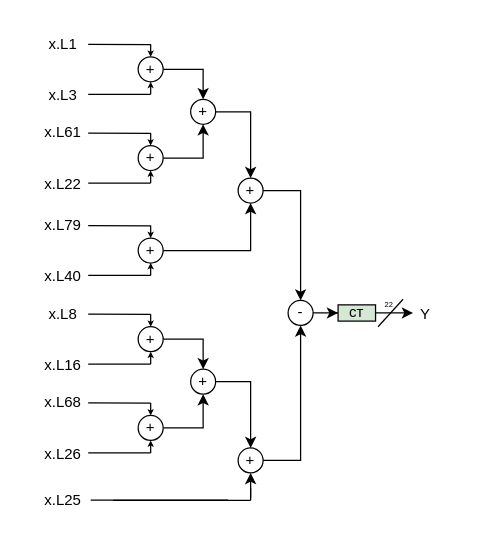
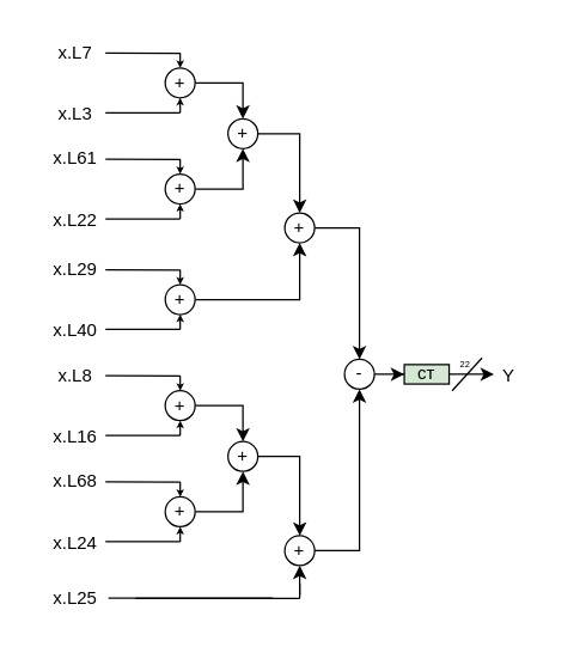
  <mxCell id="0" />
  <mxCell id="1" parent="0" />
- <mxCell id="2" value="x.L1" style="text;html=1;align=center;verticalAlign=middle;whiteSpace=wrap;rounded=0;" vertex="1" parent="1"><mxGeometry x="20" y="20" width="60" height="30" as="geometry" /></mxCell>
+ <mxCell id="2" value="x.L7" style="text;html=1;align=center;verticalAlign=middle;whiteSpace=wrap;rounded=0;" vertex="1" parent="1"><mxGeometry x="20" y="20" width="60" height="30" as="geometry" /></mxCell>
  <mxCell id="3" value="x.L3" style="text;html=1;align=center;verticalAlign=middle;whiteSpace=wrap;rounded=0;" vertex="1" parent="1"><mxGeometry x="20" y="61" width="60" height="30" as="geometry" /></mxCell>
  <mxCell id="4" style="edgeStyle=orthogonalEdgeStyle;rounded=0;orthogonalLoop=1;jettySize=auto;html=1;entryX=0.5;entryY=0;entryDx=0;entryDy=0;" edge="1" parent="1" source="5" target="43"><mxGeometry relative="1" as="geometry" /></mxCell>
  <mxCell id="5" value="+" style="ellipse;whiteSpace=wrap;html=1;aspect=fixed;" vertex="1" parent="1"><mxGeometry x="110" y="45" width="20" height="20" as="geometry" /></mxCell>
  <mxCell id="6" value="" style="endArrow=none;html=1;rounded=0;" edge="1" parent="1"><mxGeometry width="50" height="50" relative="1" as="geometry"><mxPoint x="70" y="75" as="sourcePoint" /><mxPoint x="120" y="75" as="targetPoint" /></mxGeometry></mxCell>
  <mxCell id="7" value="" style="endArrow=none;html=1;rounded=0;" edge="1" parent="1"><mxGeometry width="50" height="50" relative="1" as="geometry"><mxPoint x="70" y="35" as="sourcePoint" /><mxPoint x="120" y="35.2" as="targetPoint" /></mxGeometry></mxCell>
  <mxCell id="8" value="" style="endArrow=classic;html=1;rounded=0;horizontal=1;fontSize=5;fontFamily=Georgia;endSize=2;entryX=0.5;entryY=0;entryDx=0;entryDy=0;" edge="1" parent="1" target="5"><mxGeometry width="50" height="50" relative="1" as="geometry"><mxPoint x="120" y="35" as="sourcePoint" /><mxPoint x="119.9" y="38" as="targetPoint" /></mxGeometry></mxCell>
  <mxCell id="9" value="" style="endArrow=classic;html=1;rounded=0;entryX=0.5;entryY=1;entryDx=0;entryDy=0;endSize=2;" edge="1" parent="1" target="5"><mxGeometry width="50" height="50" relative="1" as="geometry"><mxPoint x="120" y="75" as="sourcePoint" /><mxPoint x="180" y="65" as="targetPoint" /></mxGeometry></mxCell>
  <mxCell id="10" value="x.L61" style="text;html=1;align=center;verticalAlign=middle;whiteSpace=wrap;rounded=0;" vertex="1" parent="1"><mxGeometry x="20" y="91" width="60" height="30" as="geometry" /></mxCell>
  <mxCell id="11" value="x.L22" style="text;html=1;align=center;verticalAlign=middle;whiteSpace=wrap;rounded=0;" vertex="1" parent="1"><mxGeometry x="20" y="132" width="60" height="30" as="geometry" /></mxCell>
  <mxCell id="12" style="edgeStyle=orthogonalEdgeStyle;rounded=0;orthogonalLoop=1;jettySize=auto;html=1;entryX=0.5;entryY=1;entryDx=0;entryDy=0;" edge="1" parent="1" source="13" target="43"><mxGeometry relative="1" as="geometry" /></mxCell>
  <mxCell id="13" value="+" style="ellipse;whiteSpace=wrap;html=1;aspect=fixed;" vertex="1" parent="1"><mxGeometry x="110" y="116" width="20" height="20" as="geometry" /></mxCell>
  <mxCell id="14" value="" style="endArrow=none;html=1;rounded=0;" edge="1" parent="1"><mxGeometry width="50" height="50" relative="1" as="geometry"><mxPoint x="70" y="146" as="sourcePoint" /><mxPoint x="120" y="146" as="targetPoint" /></mxGeometry></mxCell>
  <mxCell id="15" value="" style="endArrow=none;html=1;rounded=0;" edge="1" parent="1"><mxGeometry width="50" height="50" relative="1" as="geometry"><mxPoint x="70" y="106" as="sourcePoint" /><mxPoint x="120" y="106.2" as="targetPoint" /></mxGeometry></mxCell>
  <mxCell id="16" value="" style="endArrow=classic;html=1;rounded=0;horizontal=1;fontSize=5;fontFamily=Georgia;endSize=2;entryX=0.5;entryY=0;entryDx=0;entryDy=0;" edge="1" parent="1" target="13"><mxGeometry width="50" height="50" relative="1" as="geometry"><mxPoint x="120" y="106" as="sourcePoint" /><mxPoint x="119.9" y="109" as="targetPoint" /></mxGeometry></mxCell>
  <mxCell id="17" value="" style="endArrow=classic;html=1;rounded=0;entryX=0.5;entryY=1;entryDx=0;entryDy=0;endSize=2;" edge="1" parent="1" target="13"><mxGeometry width="50" height="50" relative="1" as="geometry"><mxPoint x="120" y="146" as="sourcePoint" /><mxPoint x="180" y="136" as="targetPoint" /></mxGeometry></mxCell>
- <mxCell id="18" value="x.L79" style="text;html=1;align=center;verticalAlign=middle;whiteSpace=wrap;rounded=0;" vertex="1" parent="1"><mxGeometry x="20" y="165" width="60" height="30" as="geometry" /></mxCell>
+ <mxCell id="18" value="x.L29" style="text;html=1;align=center;verticalAlign=middle;whiteSpace=wrap;rounded=0;" vertex="1" parent="1"><mxGeometry x="20" y="165" width="60" height="30" as="geometry" /></mxCell>
  <mxCell id="19" value="x.L40" style="text;html=1;align=center;verticalAlign=middle;whiteSpace=wrap;rounded=0;" vertex="1" parent="1"><mxGeometry x="20" y="206" width="60" height="30" as="geometry" /></mxCell>
  <mxCell id="20" style="edgeStyle=orthogonalEdgeStyle;rounded=0;orthogonalLoop=1;jettySize=auto;html=1;entryX=0.5;entryY=1;entryDx=0;entryDy=0;" edge="1" parent="1" source="21" target="58"><mxGeometry relative="1" as="geometry" /></mxCell>
  <mxCell id="21" value="+" style="ellipse;whiteSpace=wrap;html=1;aspect=fixed;" vertex="1" parent="1"><mxGeometry x="110" y="190" width="20" height="20" as="geometry" /></mxCell>
  <mxCell id="22" value="" style="endArrow=none;html=1;rounded=0;" edge="1" parent="1"><mxGeometry width="50" height="50" relative="1" as="geometry"><mxPoint x="70" y="220" as="sourcePoint" /><mxPoint x="120" y="220" as="targetPoint" /></mxGeometry></mxCell>
  <mxCell id="23" value="" style="endArrow=none;html=1;rounded=0;" edge="1" parent="1"><mxGeometry width="50" height="50" relative="1" as="geometry"><mxPoint x="70" y="180" as="sourcePoint" /><mxPoint x="120" y="180.2" as="targetPoint" /></mxGeometry></mxCell>
  <mxCell id="24" value="" style="endArrow=classic;html=1;rounded=0;horizontal=1;fontSize=5;fontFamily=Georgia;endSize=2;entryX=0.5;entryY=0;entryDx=0;entryDy=0;" edge="1" parent="1" target="21"><mxGeometry width="50" height="50" relative="1" as="geometry"><mxPoint x="120" y="180" as="sourcePoint" /><mxPoint x="119.9" y="183" as="targetPoint" /></mxGeometry></mxCell>
  <mxCell id="25" value="" style="endArrow=classic;html=1;rounded=0;entryX=0.5;entryY=1;entryDx=0;entryDy=0;endSize=2;" edge="1" parent="1" target="21"><mxGeometry width="50" height="50" relative="1" as="geometry"><mxPoint x="120" y="220" as="sourcePoint" /><mxPoint x="180" y="210" as="targetPoint" /></mxGeometry></mxCell>
  <mxCell id="26" value="x.L8" style="text;html=1;align=center;verticalAlign=middle;whiteSpace=wrap;rounded=0;" vertex="1" parent="1"><mxGeometry x="20" y="236" width="60" height="30" as="geometry" /></mxCell>
  <mxCell id="27" value="x.L16" style="text;html=1;align=center;verticalAlign=middle;whiteSpace=wrap;rounded=0;" vertex="1" parent="1"><mxGeometry x="20" y="277" width="60" height="30" as="geometry" /></mxCell>
  <mxCell id="28" style="edgeStyle=orthogonalEdgeStyle;rounded=0;orthogonalLoop=1;jettySize=auto;html=1;entryX=0.5;entryY=0;entryDx=0;entryDy=0;" edge="1" parent="1" source="29" target="45"><mxGeometry relative="1" as="geometry" /></mxCell>
  <mxCell id="29" value="+" style="ellipse;whiteSpace=wrap;html=1;aspect=fixed;" vertex="1" parent="1"><mxGeometry x="110" y="261" width="20" height="20" as="geometry" /></mxCell>
  <mxCell id="30" value="" style="endArrow=none;html=1;rounded=0;" edge="1" parent="1"><mxGeometry width="50" height="50" relative="1" as="geometry"><mxPoint x="70" y="291" as="sourcePoint" /><mxPoint x="120" y="291" as="targetPoint" /></mxGeometry></mxCell>
  <mxCell id="31" value="" style="endArrow=none;html=1;rounded=0;" edge="1" parent="1"><mxGeometry width="50" height="50" relative="1" as="geometry"><mxPoint x="70" y="251" as="sourcePoint" /><mxPoint x="120" y="251.2" as="targetPoint" /></mxGeometry></mxCell>
  <mxCell id="32" value="" style="endArrow=classic;html=1;rounded=0;horizontal=1;fontSize=5;fontFamily=Georgia;endSize=2;entryX=0.5;entryY=0;entryDx=0;entryDy=0;" edge="1" parent="1" target="29"><mxGeometry width="50" height="50" relative="1" as="geometry"><mxPoint x="120" y="251" as="sourcePoint" /><mxPoint x="119.9" y="254" as="targetPoint" /></mxGeometry></mxCell>
  <mxCell id="33" value="" style="endArrow=classic;html=1;rounded=0;entryX=0.5;entryY=1;entryDx=0;entryDy=0;endSize=2;" edge="1" parent="1" target="29"><mxGeometry width="50" height="50" relative="1" as="geometry"><mxPoint x="120" y="291" as="sourcePoint" /><mxPoint x="180" y="281" as="targetPoint" /></mxGeometry></mxCell>
  <mxCell id="34" value="&lt;div&gt;x.L68&lt;/div&gt;" style="text;html=1;align=center;verticalAlign=middle;whiteSpace=wrap;rounded=0;" vertex="1" parent="1"><mxGeometry x="20" y="307" width="60" height="30" as="geometry" /></mxCell>
- <mxCell id="35" value="x.L26" style="text;html=1;align=center;verticalAlign=middle;whiteSpace=wrap;rounded=0;" vertex="1" parent="1"><mxGeometry x="20" y="348" width="60" height="30" as="geometry" /></mxCell>
+ <mxCell id="35" value="x.L24" style="text;html=1;align=center;verticalAlign=middle;whiteSpace=wrap;rounded=0;" vertex="1" parent="1"><mxGeometry x="20" y="348" width="60" height="30" as="geometry" /></mxCell>
  <mxCell id="36" style="edgeStyle=orthogonalEdgeStyle;rounded=0;orthogonalLoop=1;jettySize=auto;html=1;entryX=0.5;entryY=1;entryDx=0;entryDy=0;" edge="1" parent="1" source="37" target="45"><mxGeometry relative="1" as="geometry" /></mxCell>
  <mxCell id="37" value="+" style="ellipse;whiteSpace=wrap;html=1;aspect=fixed;" vertex="1" parent="1"><mxGeometry x="110" y="332" width="20" height="20" as="geometry" /></mxCell>
  <mxCell id="38" value="" style="endArrow=none;html=1;rounded=0;" edge="1" parent="1"><mxGeometry width="50" height="50" relative="1" as="geometry"><mxPoint x="70" y="362" as="sourcePoint" /><mxPoint x="120" y="362" as="targetPoint" /></mxGeometry></mxCell>
  <mxCell id="39" value="" style="endArrow=none;html=1;rounded=0;" edge="1" parent="1"><mxGeometry width="50" height="50" relative="1" as="geometry"><mxPoint x="70" y="322" as="sourcePoint" /><mxPoint x="120" y="322.2" as="targetPoint" /></mxGeometry></mxCell>
  <mxCell id="40" value="" style="endArrow=classic;html=1;rounded=0;horizontal=1;fontSize=5;fontFamily=Georgia;endSize=2;entryX=0.5;entryY=0;entryDx=0;entryDy=0;" edge="1" parent="1" target="37"><mxGeometry width="50" height="50" relative="1" as="geometry"><mxPoint x="120" y="322" as="sourcePoint" /><mxPoint x="119.9" y="325" as="targetPoint" /></mxGeometry></mxCell>
  <mxCell id="41" value="" style="endArrow=classic;html=1;rounded=0;entryX=0.5;entryY=1;entryDx=0;entryDy=0;endSize=2;" edge="1" parent="1" target="37"><mxGeometry width="50" height="50" relative="1" as="geometry"><mxPoint x="120" y="362" as="sourcePoint" /><mxPoint x="180" y="352" as="targetPoint" /></mxGeometry></mxCell>
  <mxCell id="42" style="edgeStyle=orthogonalEdgeStyle;rounded=0;orthogonalLoop=1;jettySize=auto;html=1;entryX=0.5;entryY=0;entryDx=0;entryDy=0;" edge="1" parent="1" source="43" target="58"><mxGeometry relative="1" as="geometry" /></mxCell>
  <mxCell id="43" value="+" style="ellipse;whiteSpace=wrap;html=1;aspect=fixed;" vertex="1" parent="1"><mxGeometry x="152" y="79" width="20" height="20" as="geometry" /></mxCell>
  <mxCell id="44" style="edgeStyle=orthogonalEdgeStyle;rounded=0;orthogonalLoop=1;jettySize=auto;html=1;entryX=0.5;entryY=0;entryDx=0;entryDy=0;" edge="1" parent="1" source="45" target="60"><mxGeometry relative="1" as="geometry" /></mxCell>
  <mxCell id="45" value="+" style="ellipse;whiteSpace=wrap;html=1;aspect=fixed;" vertex="1" parent="1"><mxGeometry x="152" y="295" width="20" height="20" as="geometry" /></mxCell>
  <mxCell id="46" value="x.L25" style="text;html=1;align=center;verticalAlign=middle;whiteSpace=wrap;rounded=0;" vertex="1" parent="1"><mxGeometry x="20" y="385" width="60" height="30" as="geometry" /></mxCell>
  <mxCell id="47" value="" style="endArrow=none;html=1;rounded=0;" edge="1" parent="1"><mxGeometry width="50" height="50" relative="1" as="geometry"><mxPoint x="72" y="399.71" as="sourcePoint" /><mxPoint x="182" y="399.71" as="targetPoint" /></mxGeometry></mxCell>
  <mxCell id="48" value="" style="endArrow=classic;html=1;rounded=0;entryX=0.5;entryY=1;entryDx=0;entryDy=0;" edge="1" parent="1"><mxGeometry width="50" height="50" relative="1" as="geometry"><mxPoint x="200" y="398" as="sourcePoint" /><mxPoint x="200" y="378" as="targetPoint" /></mxGeometry></mxCell>
  <mxCell id="49" value="" style="endArrow=none;html=1;rounded=0;" edge="1" parent="1"><mxGeometry width="50" height="50" relative="1" as="geometry"><mxPoint x="200" y="400" as="sourcePoint" /><mxPoint x="200" y="390" as="targetPoint" /></mxGeometry></mxCell>
  <mxCell id="50" style="edgeStyle=orthogonalEdgeStyle;rounded=0;orthogonalLoop=1;jettySize=auto;html=1;entryX=0;entryY=0.5;entryDx=0;entryDy=0;" edge="1" parent="1" source="51" target="52"><mxGeometry relative="1" as="geometry" /></mxCell>
  <mxCell id="51" value="-" style="ellipse;whiteSpace=wrap;html=1;aspect=fixed;" vertex="1" parent="1"><mxGeometry x="230" y="240" width="20" height="20" as="geometry" /></mxCell>
  <mxCell id="52" value="ст" style="rounded=0;whiteSpace=wrap;html=1;fillColor=#d5e8d4;" vertex="1" parent="1"><mxGeometry x="270" y="243.5" width="30" height="13" as="geometry" /></mxCell>
  <mxCell id="53" value="" style="endArrow=classic;html=1;rounded=0;" edge="1" parent="1"><mxGeometry width="50" height="50" relative="1" as="geometry"><mxPoint x="300" y="249.94" as="sourcePoint" /><mxPoint x="330" y="250" as="targetPoint" /></mxGeometry></mxCell>
  <mxCell id="54" value="" style="endArrow=none;html=1;rounded=0;" edge="1" parent="1"><mxGeometry width="50" height="50" relative="1" as="geometry"><mxPoint x="302" y="261" as="sourcePoint" /><mxPoint x="322" y="239" as="targetPoint" /></mxGeometry></mxCell>
  <mxCell id="55" value="&lt;font style=&quot;font-size: 6px;&quot;&gt;22&lt;/font&gt;" style="text;html=1;align=center;verticalAlign=middle;whiteSpace=wrap;rounded=0;" vertex="1" parent="1"><mxGeometry x="296" y="238" width="30" height="8" as="geometry" /></mxCell>
  <mxCell id="56" value="Y" style="text;html=1;align=center;verticalAlign=middle;whiteSpace=wrap;rounded=0;" vertex="1" parent="1"><mxGeometry x="310" y="236" width="60" height="30" as="geometry" /></mxCell>
  <mxCell id="57" style="edgeStyle=orthogonalEdgeStyle;rounded=0;orthogonalLoop=1;jettySize=auto;html=1;entryX=0.5;entryY=0;entryDx=0;entryDy=0;" edge="1" parent="1" source="58" target="51"><mxGeometry relative="1" as="geometry" /></mxCell>
  <mxCell id="58" value="+" style="ellipse;whiteSpace=wrap;html=1;aspect=fixed;" vertex="1" parent="1"><mxGeometry x="190" y="142" width="20" height="20" as="geometry" /></mxCell>
  <mxCell id="59" style="edgeStyle=orthogonalEdgeStyle;rounded=0;orthogonalLoop=1;jettySize=auto;html=1;entryX=0.5;entryY=1;entryDx=0;entryDy=0;" edge="1" parent="1" source="60" target="51"><mxGeometry relative="1" as="geometry" /></mxCell>
  <mxCell id="60" value="+" style="ellipse;whiteSpace=wrap;html=1;aspect=fixed;" vertex="1" parent="1"><mxGeometry x="190" y="358" width="20" height="20" as="geometry" /></mxCell>
  <mxCell id="61" value="" style="endArrow=none;html=1;rounded=0;" edge="1" parent="1"><mxGeometry width="50" height="50" relative="1" as="geometry"><mxPoint x="90" y="399.89" as="sourcePoint" /><mxPoint x="200" y="399.89" as="targetPoint" /></mxGeometry></mxCell>
